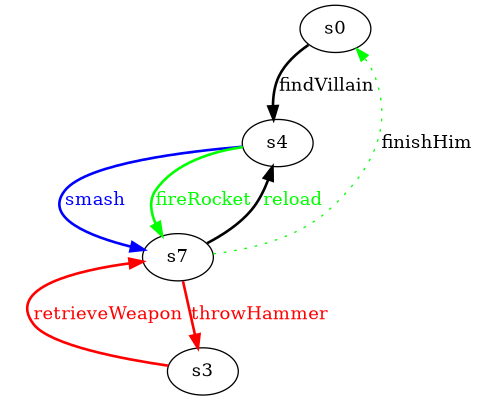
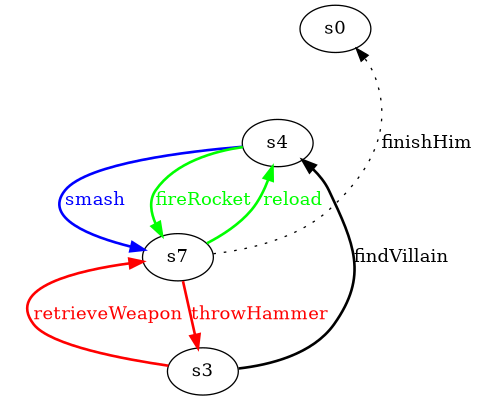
  digraph {
    node [color="#000000" fontcolor="#000000"]
    edge [color=black fontcolor=black style=bold]
    n1 [label=s0]
    n2 [label=s4]
    n3 [label=s7]
    n4 [label=s3]
-   n1 -> n2 [label=findVillain]
+   n4 -> n2 [label=findVillain]
    n2 -> n3 [color=blue fontcolor=blue label=smash]
    n2 -> n3 [color=green fontcolor=green label=fireRocket]
-   n3 -> n1 [color=green label=finishHim style=dotted]
-   n3 -> n2 [fontcolor=green label=reload]
+   n3 -> n1 [label=finishHim style=dotted]
+   n3 -> n2 [color=green fontcolor=green label=reload]
    n3 -> n4 [color=red fontcolor=red label=throwHammer]
    n4 -> n3 [color=red fontcolor=red label=retrieveWeapon]
  }
